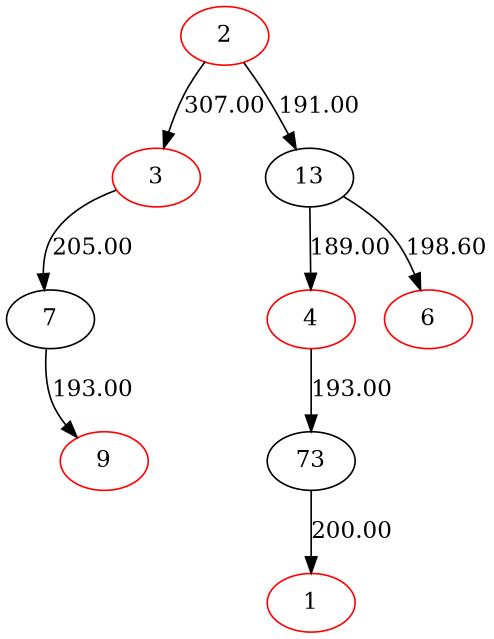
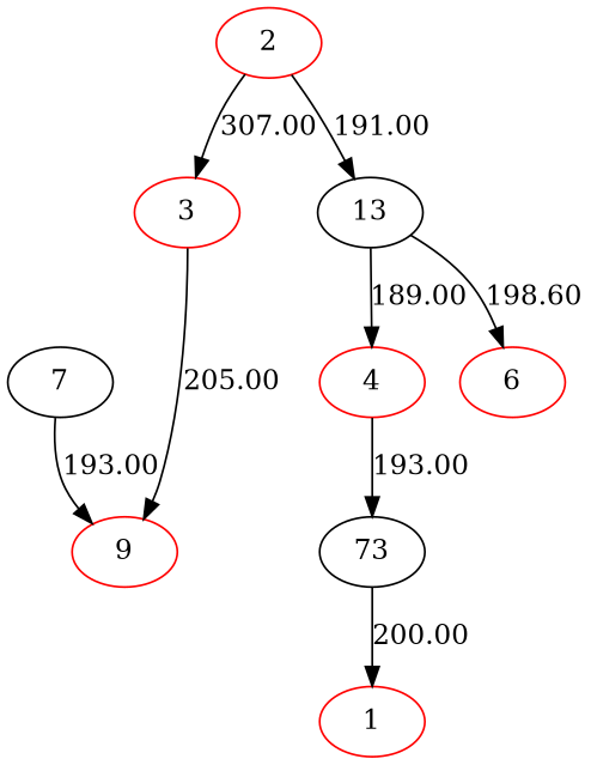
  digraph {
    node [color=red]
    2
    3
    13 [color=black]
    7 [color=black]
    4
    6
    n7 [label=9]
    73 [color=black]
    1
    2 -> 3 [label=307.00]
    2 -> 13 [label=191.00]
-   3 -> 7 [label=205.00]
+   3 -> n7 [label=205.00]
    13 -> 4 [label=189.00]
    13 -> 6 [label=198.60]
    7 -> n7 [label=193.00]
    4 -> 73 [label=193.00]
    73 -> 1 [label=200.00]
  }
